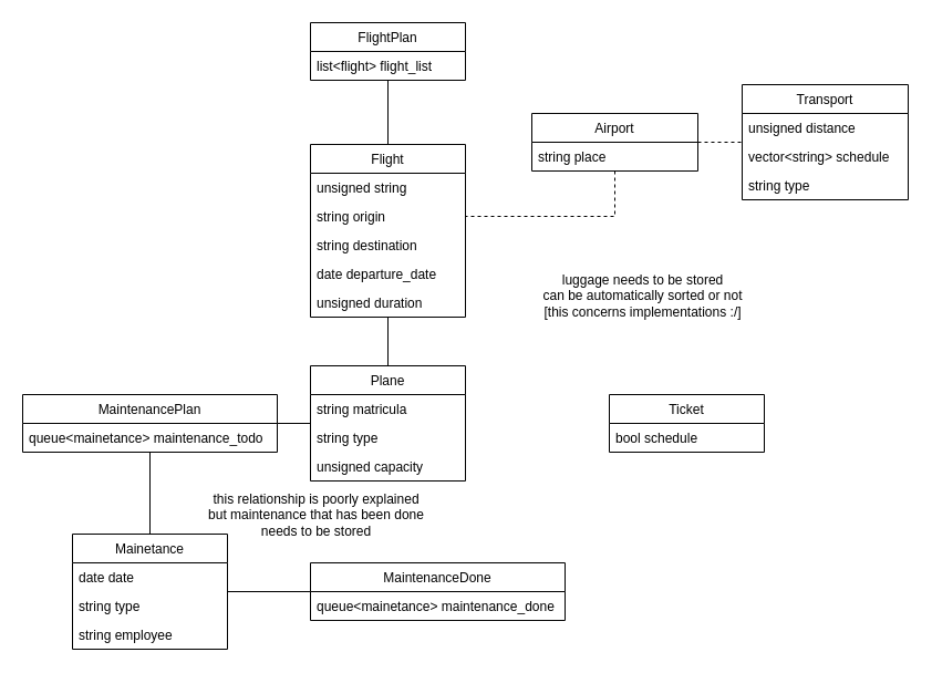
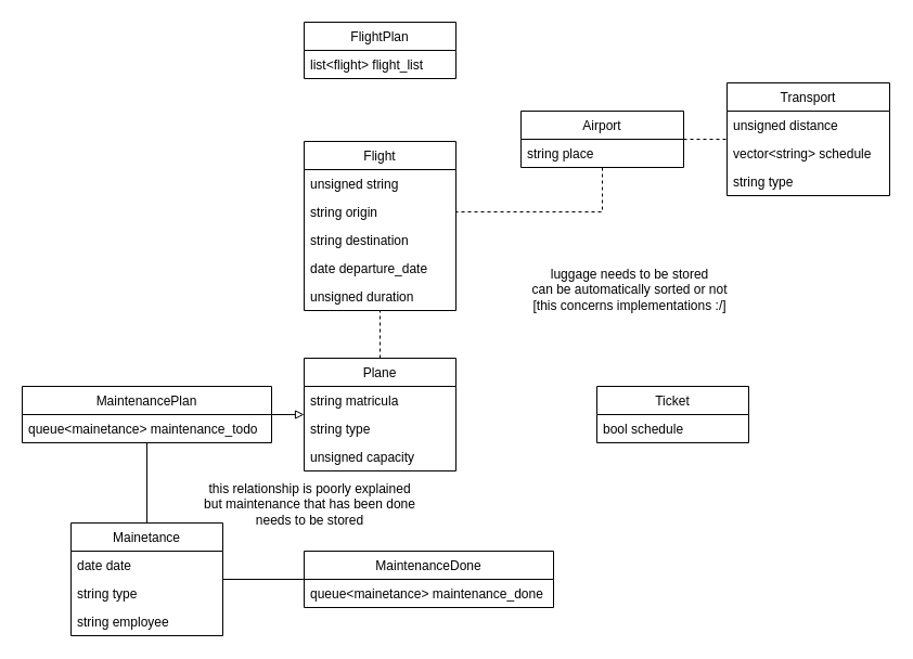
  <mxCell id="0" />
  <mxCell id="1" parent="0" />
- <mxCell id="2" style="edgeStyle=orthogonalEdgeStyle;rounded=0;orthogonalLoop=1;jettySize=auto;html=1;exitX=0.5;exitY=0;exitDx=0;exitDy=0;endArrow=none;endFill=0;" edge="1" parent="1" source="3" target="10"><mxGeometry relative="1" as="geometry" /></mxCell>
+ <mxCell id="2" style="edgeStyle=orthogonalEdgeStyle;rounded=0;orthogonalLoop=1;jettySize=auto;html=1;exitX=0.5;exitY=0;exitDx=0;exitDy=0;endArrow=none;endFill=0;dashed=1;" edge="1" parent="1" source="3" target="10"><mxGeometry relative="1" as="geometry" /></mxCell>
  <mxCell id="3" value="Plane" style="swimlane;fontStyle=0;childLayout=stackLayout;horizontal=1;startSize=26;fillColor=none;horizontalStack=0;resizeParent=1;resizeParentMax=0;resizeLast=0;collapsible=1;marginBottom=0;" vertex="1" parent="1"><mxGeometry x="280" y="330" width="140" height="104" as="geometry" /></mxCell>
  <mxCell id="4" value="string matricula" style="text;strokeColor=none;fillColor=none;align=left;verticalAlign=top;spacingLeft=4;spacingRight=4;overflow=hidden;rotatable=0;points=[[0,0.5],[1,0.5]];portConstraint=eastwest;" vertex="1" parent="3"><mxGeometry y="26" width="140" height="26" as="geometry" /></mxCell>
  <mxCell id="5" value="string type" style="text;strokeColor=none;fillColor=none;align=left;verticalAlign=top;spacingLeft=4;spacingRight=4;overflow=hidden;rotatable=0;points=[[0,0.5],[1,0.5]];portConstraint=eastwest;" vertex="1" parent="3"><mxGeometry y="52" width="140" height="26" as="geometry" /></mxCell>
  <mxCell id="6" value="unsigned capacity" style="text;strokeColor=none;fillColor=none;align=left;verticalAlign=top;spacingLeft=4;spacingRight=4;overflow=hidden;rotatable=0;points=[[0,0.5],[1,0.5]];portConstraint=eastwest;" vertex="1" parent="3"><mxGeometry y="78" width="140" height="26" as="geometry" /></mxCell>
  <mxCell id="7" value="FlightPlan" style="swimlane;fontStyle=0;childLayout=stackLayout;horizontal=1;startSize=26;fillColor=none;horizontalStack=0;resizeParent=1;resizeParentMax=0;resizeLast=0;collapsible=1;marginBottom=0;" vertex="1" parent="1"><mxGeometry x="280" y="20" width="140" height="52" as="geometry" /></mxCell>
  <mxCell id="8" value="list&lt;flight&gt; flight_list" style="text;strokeColor=none;fillColor=none;align=left;verticalAlign=top;spacingLeft=4;spacingRight=4;overflow=hidden;rotatable=0;points=[[0,0.5],[1,0.5]];portConstraint=eastwest;" vertex="1" parent="7"><mxGeometry y="26" width="140" height="26" as="geometry" /></mxCell>
- <mxCell id="9" style="edgeStyle=orthogonalEdgeStyle;rounded=0;orthogonalLoop=1;jettySize=auto;html=1;exitX=0.5;exitY=0;exitDx=0;exitDy=0;endArrow=none;endFill=0;" edge="1" parent="1" source="10" target="7"><mxGeometry relative="1" as="geometry" /></mxCell>
  <mxCell id="10" value="Flight" style="swimlane;fontStyle=0;childLayout=stackLayout;horizontal=1;startSize=26;fillColor=none;horizontalStack=0;resizeParent=1;resizeParentMax=0;resizeLast=0;collapsible=1;marginBottom=0;" vertex="1" parent="1"><mxGeometry x="280" y="130" width="140" height="156" as="geometry" /></mxCell>
  <mxCell id="11" value="unsigned string" style="text;strokeColor=none;fillColor=none;align=left;verticalAlign=top;spacingLeft=4;spacingRight=4;overflow=hidden;rotatable=0;points=[[0,0.5],[1,0.5]];portConstraint=eastwest;" vertex="1" parent="10"><mxGeometry y="26" width="140" height="26" as="geometry" /></mxCell>
  <mxCell id="12" value="string origin" style="text;strokeColor=none;fillColor=none;align=left;verticalAlign=top;spacingLeft=4;spacingRight=4;overflow=hidden;rotatable=0;points=[[0,0.5],[1,0.5]];portConstraint=eastwest;" vertex="1" parent="10"><mxGeometry y="52" width="140" height="26" as="geometry" /></mxCell>
  <mxCell id="13" value="string destination" style="text;strokeColor=none;fillColor=none;align=left;verticalAlign=top;spacingLeft=4;spacingRight=4;overflow=hidden;rotatable=0;points=[[0,0.5],[1,0.5]];portConstraint=eastwest;" vertex="1" parent="10"><mxGeometry y="78" width="140" height="26" as="geometry" /></mxCell>
  <mxCell id="14" value="date departure_date" style="text;strokeColor=none;fillColor=none;align=left;verticalAlign=top;spacingLeft=4;spacingRight=4;overflow=hidden;rotatable=0;points=[[0,0.5],[1,0.5]];portConstraint=eastwest;" vertex="1" parent="10"><mxGeometry y="104" width="140" height="26" as="geometry" /></mxCell>
  <mxCell id="15" value="unsigned duration" style="text;strokeColor=none;fillColor=none;align=left;verticalAlign=top;spacingLeft=4;spacingRight=4;overflow=hidden;rotatable=0;points=[[0,0.5],[1,0.5]];portConstraint=eastwest;" vertex="1" parent="10"><mxGeometry y="130" width="140" height="26" as="geometry" /></mxCell>
  <mxCell id="16" value="" style="edgeStyle=orthogonalEdgeStyle;rounded=0;orthogonalLoop=1;jettySize=auto;html=1;endArrow=none;endFill=0;" edge="1" parent="1" source="18" target="23"><mxGeometry relative="1" as="geometry" /></mxCell>
  <mxCell id="17" value="" style="edgeStyle=orthogonalEdgeStyle;rounded=0;orthogonalLoop=1;jettySize=auto;html=1;endArrow=none;endFill=0;" edge="1" parent="1" source="18" target="25"><mxGeometry relative="1" as="geometry" /></mxCell>
  <mxCell id="18" value="Mainetance" style="swimlane;fontStyle=0;childLayout=stackLayout;horizontal=1;startSize=26;fillColor=none;horizontalStack=0;resizeParent=1;resizeParentMax=0;resizeLast=0;collapsible=1;marginBottom=0;" vertex="1" parent="1"><mxGeometry x="65" y="482" width="140" height="104" as="geometry" /></mxCell>
  <mxCell id="19" value="date date" style="text;strokeColor=none;fillColor=none;align=left;verticalAlign=top;spacingLeft=4;spacingRight=4;overflow=hidden;rotatable=0;points=[[0,0.5],[1,0.5]];portConstraint=eastwest;" vertex="1" parent="18"><mxGeometry y="26" width="140" height="26" as="geometry" /></mxCell>
  <mxCell id="20" value="string type" style="text;strokeColor=none;fillColor=none;align=left;verticalAlign=top;spacingLeft=4;spacingRight=4;overflow=hidden;rotatable=0;points=[[0,0.5],[1,0.5]];portConstraint=eastwest;" vertex="1" parent="18"><mxGeometry y="52" width="140" height="26" as="geometry" /></mxCell>
  <mxCell id="21" value="string employee" style="text;strokeColor=none;fillColor=none;align=left;verticalAlign=top;spacingLeft=4;spacingRight=4;overflow=hidden;rotatable=0;points=[[0,0.5],[1,0.5]];portConstraint=eastwest;" vertex="1" parent="18"><mxGeometry y="78" width="140" height="26" as="geometry" /></mxCell>
- <mxCell id="22" style="edgeStyle=orthogonalEdgeStyle;rounded=0;orthogonalLoop=1;jettySize=auto;html=1;endArrow=none;endFill=0;" edge="1" parent="1" source="23" target="3"><mxGeometry relative="1" as="geometry" /></mxCell>
+ <mxCell id="22" style="edgeStyle=orthogonalEdgeStyle;rounded=0;orthogonalLoop=1;jettySize=auto;html=1;endArrow=block;endFill=0;" edge="1" parent="1" source="23" target="3"><mxGeometry relative="1" as="geometry" /></mxCell>
  <mxCell id="23" value="MaintenancePlan" style="swimlane;fontStyle=0;childLayout=stackLayout;horizontal=1;startSize=26;fillColor=none;horizontalStack=0;resizeParent=1;resizeParentMax=0;resizeLast=0;collapsible=1;marginBottom=0;" vertex="1" parent="1"><mxGeometry x="20" y="356" width="230" height="52" as="geometry" /></mxCell>
  <mxCell id="24" value="queue&lt;mainetance&gt; maintenance_todo" style="text;strokeColor=none;fillColor=none;align=left;verticalAlign=top;spacingLeft=4;spacingRight=4;overflow=hidden;rotatable=0;points=[[0,0.5],[1,0.5]];portConstraint=eastwest;" vertex="1" parent="23"><mxGeometry y="26" width="230" height="26" as="geometry" /></mxCell>
  <mxCell id="25" value="MaintenanceDone" style="swimlane;fontStyle=0;childLayout=stackLayout;horizontal=1;startSize=26;fillColor=none;horizontalStack=0;resizeParent=1;resizeParentMax=0;resizeLast=0;collapsible=1;marginBottom=0;" vertex="1" parent="1"><mxGeometry x="280" y="508" width="230" height="52" as="geometry" /></mxCell>
  <mxCell id="26" value="queue&lt;mainetance&gt; maintenance_done" style="text;strokeColor=none;fillColor=none;align=left;verticalAlign=top;spacingLeft=4;spacingRight=4;overflow=hidden;rotatable=0;points=[[0,0.5],[1,0.5]];portConstraint=eastwest;" vertex="1" parent="25"><mxGeometry y="26" width="230" height="26" as="geometry" /></mxCell>
  <mxCell id="27" value="Ticket" style="swimlane;fontStyle=0;childLayout=stackLayout;horizontal=1;startSize=26;fillColor=none;horizontalStack=0;resizeParent=1;resizeParentMax=0;resizeLast=0;collapsible=1;marginBottom=0;" vertex="1" parent="1"><mxGeometry x="550" y="356" width="140" height="52" as="geometry" /></mxCell>
  <mxCell id="28" value="bool schedule" style="text;strokeColor=none;fillColor=none;align=left;verticalAlign=top;spacingLeft=4;spacingRight=4;overflow=hidden;rotatable=0;points=[[0,0.5],[1,0.5]];portConstraint=eastwest;" vertex="1" parent="27"><mxGeometry y="26" width="140" height="26" as="geometry" /></mxCell>
  <mxCell id="29" value="" style="edgeStyle=orthogonalEdgeStyle;rounded=0;orthogonalLoop=1;jettySize=auto;html=1;endArrow=none;endFill=0;dashed=1;" edge="1" parent="1" source="31" target="33"><mxGeometry relative="1" as="geometry" /></mxCell>
  <mxCell id="30" style="edgeStyle=orthogonalEdgeStyle;rounded=0;orthogonalLoop=1;jettySize=auto;html=1;endArrow=none;endFill=0;entryX=1;entryY=0.5;entryDx=0;entryDy=0;dashed=1;" edge="1" parent="1" source="31" target="12"><mxGeometry relative="1" as="geometry" /></mxCell>
  <mxCell id="31" value="Airport" style="swimlane;fontStyle=0;childLayout=stackLayout;horizontal=1;startSize=26;fillColor=none;horizontalStack=0;resizeParent=1;resizeParentMax=0;resizeLast=0;collapsible=1;marginBottom=0;" vertex="1" parent="1"><mxGeometry x="480" y="102" width="150" height="52" as="geometry" /></mxCell>
  <mxCell id="32" value="string place" style="text;strokeColor=none;fillColor=none;align=left;verticalAlign=top;spacingLeft=4;spacingRight=4;overflow=hidden;rotatable=0;points=[[0,0.5],[1,0.5]];portConstraint=eastwest;" vertex="1" parent="31"><mxGeometry y="26" width="150" height="26" as="geometry" /></mxCell>
  <mxCell id="33" value="Transport" style="swimlane;fontStyle=0;childLayout=stackLayout;horizontal=1;startSize=26;fillColor=none;horizontalStack=0;resizeParent=1;resizeParentMax=0;resizeLast=0;collapsible=1;marginBottom=0;" vertex="1" parent="1"><mxGeometry x="670" y="76" width="150" height="104" as="geometry" /></mxCell>
  <mxCell id="34" value="unsigned distance" style="text;strokeColor=none;fillColor=none;align=left;verticalAlign=top;spacingLeft=4;spacingRight=4;overflow=hidden;rotatable=0;points=[[0,0.5],[1,0.5]];portConstraint=eastwest;" vertex="1" parent="33"><mxGeometry y="26" width="150" height="26" as="geometry" /></mxCell>
  <mxCell id="35" value="vector&lt;string&gt; schedule" style="text;strokeColor=none;fillColor=none;align=left;verticalAlign=top;spacingLeft=4;spacingRight=4;overflow=hidden;rotatable=0;points=[[0,0.5],[1,0.5]];portConstraint=eastwest;" vertex="1" parent="33"><mxGeometry y="52" width="150" height="26" as="geometry" /></mxCell>
  <mxCell id="36" value="string type" style="text;strokeColor=none;fillColor=none;align=left;verticalAlign=top;spacingLeft=4;spacingRight=4;overflow=hidden;rotatable=0;points=[[0,0.5],[1,0.5]];portConstraint=eastwest;" vertex="1" parent="33"><mxGeometry y="78" width="150" height="26" as="geometry" /></mxCell>
  <mxCell id="37" value="this relationship is poorly explained&lt;br&gt;but maintenance that has been done&lt;br&gt;needs to be stored" style="text;html=1;align=center;verticalAlign=middle;resizable=0;points=[];autosize=1;strokeColor=none;fillColor=none;" vertex="1" parent="1"><mxGeometry x="180" y="440" width="210" height="50" as="geometry" /></mxCell>
  <mxCell id="38" value="luggage needs to be stored&lt;br&gt;can be automatically sorted or not&lt;br&gt;[this concerns implementations :/]" style="text;html=1;align=center;verticalAlign=middle;resizable=0;points=[];autosize=1;strokeColor=none;fillColor=none;" vertex="1" parent="1"><mxGeometry x="480" y="242" width="200" height="50" as="geometry" /></mxCell>
